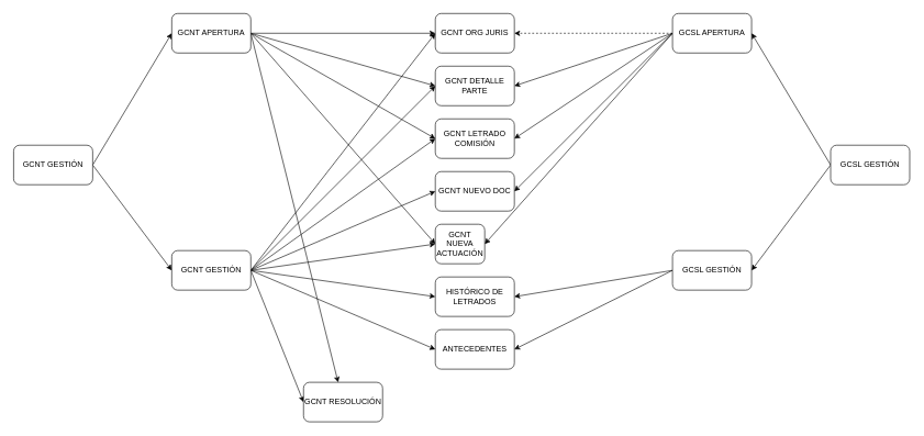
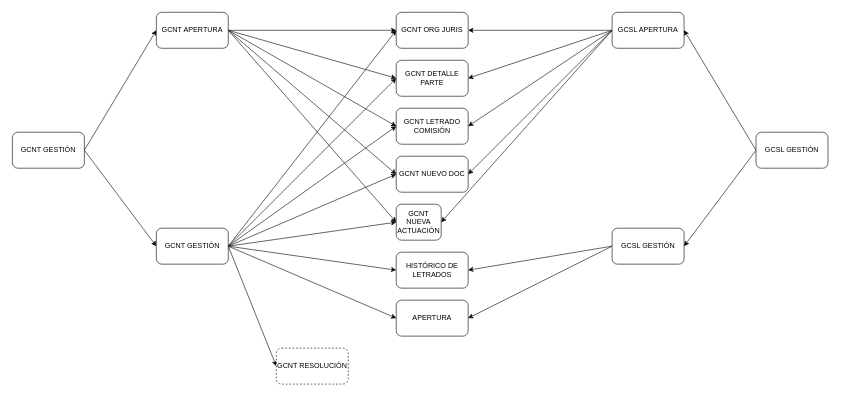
  <mxCell id="0" />
  <mxCell id="1" parent="0" />
  <mxCell id="2" style="rounded=0;orthogonalLoop=1;jettySize=auto;html=1;entryX=0;entryY=0.5;entryDx=0;entryDy=0;exitX=1;exitY=0.5;exitDx=0;exitDy=0;" edge="1" parent="1" source="4" target="10"><mxGeometry relative="1" as="geometry" /></mxCell>
  <mxCell id="3" style="rounded=0;orthogonalLoop=1;jettySize=auto;html=1;entryX=0;entryY=0.5;entryDx=0;entryDy=0;exitX=1;exitY=0.5;exitDx=0;exitDy=0;" edge="1" parent="1" source="4" target="24"><mxGeometry relative="1" as="geometry" /></mxCell>
  <mxCell id="4" value="GCNT GESTIÓN" style="rounded=1;whiteSpace=wrap;html=1;" vertex="1" parent="1"><mxGeometry x="20" y="220" width="120" height="60" as="geometry" /></mxCell>
  <mxCell id="5" style="rounded=0;orthogonalLoop=1;jettySize=auto;html=1;entryX=0;entryY=0.5;entryDx=0;entryDy=0;exitX=1;exitY=0.5;exitDx=0;exitDy=0;" edge="1" parent="1" source="10" target="12"><mxGeometry relative="1" as="geometry" /></mxCell>
  <mxCell id="6" style="rounded=0;orthogonalLoop=1;jettySize=auto;html=1;entryX=0;entryY=0.5;entryDx=0;entryDy=0;exitX=1;exitY=0.5;exitDx=0;exitDy=0;" edge="1" parent="1" source="10" target="11"><mxGeometry relative="1" as="geometry" /></mxCell>
  <mxCell id="7" style="rounded=0;orthogonalLoop=1;jettySize=auto;html=1;entryX=0;entryY=0.5;entryDx=0;entryDy=0;exitX=1;exitY=0.5;exitDx=0;exitDy=0;" edge="1" parent="1" source="10" target="13"><mxGeometry relative="1" as="geometry" /></mxCell>
- <mxCell id="8" style="rounded=0;orthogonalLoop=1;jettySize=auto;html=1;exitX=1;exitY=0.5;exitDx=0;exitDy=0;" edge="1" parent="1" source="10" target="25"><mxGeometry relative="1" as="geometry" /></mxCell>
+ <mxCell id="8" style="rounded=0;orthogonalLoop=1;jettySize=auto;html=1;entryX=0;entryY=0.5;entryDx=0;entryDy=0;exitX=1;exitY=0.5;exitDx=0;exitDy=0;" edge="1" parent="1" source="10" target="14"><mxGeometry relative="1" as="geometry" /></mxCell>
  <mxCell id="9" style="rounded=0;orthogonalLoop=1;jettySize=auto;html=1;entryX=0;entryY=0.5;entryDx=0;entryDy=0;exitX=1;exitY=0.5;exitDx=0;exitDy=0;" edge="1" parent="1" source="10" target="15"><mxGeometry relative="1" as="geometry" /></mxCell>
  <mxCell id="10" value="GCNT APERTURA" style="rounded=1;whiteSpace=wrap;html=1;" vertex="1" parent="1"><mxGeometry x="260" y="20" width="120" height="60" as="geometry" /></mxCell>
  <mxCell id="11" value="GCNT DETALLE PARTE" style="rounded=1;whiteSpace=wrap;html=1;" vertex="1" parent="1"><mxGeometry x="660" y="100" width="120" height="60" as="geometry" /></mxCell>
  <mxCell id="12" value="GCNT ORG JURIS" style="rounded=1;whiteSpace=wrap;html=1;" vertex="1" parent="1"><mxGeometry x="660" y="20" width="120" height="60" as="geometry" /></mxCell>
  <mxCell id="13" value="GCNT LETRADO COMISIÓN" style="rounded=1;whiteSpace=wrap;html=1;" vertex="1" parent="1"><mxGeometry x="660" y="180" width="120" height="60" as="geometry" /></mxCell>
  <mxCell id="14" value="GCNT NUEVO DOC" style="rounded=1;whiteSpace=wrap;html=1;" vertex="1" parent="1"><mxGeometry x="660" y="260" width="120" height="60" as="geometry" /></mxCell>
  <mxCell id="15" value="GCNT NUEVA ACTUACIÓN" style="rounded=1;whiteSpace=wrap;html=1;" vertex="1" parent="1"><mxGeometry x="660" y="340" width="75" height="60" as="geometry" /></mxCell>
  <mxCell id="16" style="rounded=0;orthogonalLoop=1;jettySize=auto;html=1;entryX=0;entryY=0.5;entryDx=0;entryDy=0;exitX=1;exitY=0.5;exitDx=0;exitDy=0;" edge="1" parent="1" source="24" target="15"><mxGeometry relative="1" as="geometry" /></mxCell>
  <mxCell id="17" style="rounded=0;orthogonalLoop=1;jettySize=auto;html=1;entryX=0;entryY=0.5;entryDx=0;entryDy=0;exitX=1;exitY=0.5;exitDx=0;exitDy=0;" edge="1" parent="1" source="24" target="14"><mxGeometry relative="1" as="geometry" /></mxCell>
  <mxCell id="18" style="rounded=0;orthogonalLoop=1;jettySize=auto;html=1;entryX=0;entryY=0.5;entryDx=0;entryDy=0;exitX=1;exitY=0.5;exitDx=0;exitDy=0;" edge="1" parent="1" source="24" target="11"><mxGeometry relative="1" as="geometry" /></mxCell>
  <mxCell id="19" style="rounded=0;orthogonalLoop=1;jettySize=auto;html=1;entryX=0;entryY=0.5;entryDx=0;entryDy=0;exitX=1;exitY=0.5;exitDx=0;exitDy=0;" edge="1" parent="1" source="24" target="12"><mxGeometry relative="1" as="geometry" /></mxCell>
  <mxCell id="20" style="rounded=0;orthogonalLoop=1;jettySize=auto;html=1;entryX=0;entryY=0.5;entryDx=0;entryDy=0;exitX=1;exitY=0.5;exitDx=0;exitDy=0;" edge="1" parent="1" source="24" target="13"><mxGeometry relative="1" as="geometry"><mxPoint x="380" y="130" as="sourcePoint" /></mxGeometry></mxCell>
  <mxCell id="21" style="rounded=0;orthogonalLoop=1;jettySize=auto;html=1;entryX=0;entryY=0.5;entryDx=0;entryDy=0;exitX=1;exitY=0.5;exitDx=0;exitDy=0;" edge="1" parent="1" source="24" target="25"><mxGeometry relative="1" as="geometry" /></mxCell>
  <mxCell id="22" style="rounded=0;orthogonalLoop=1;jettySize=auto;html=1;entryX=0;entryY=0.5;entryDx=0;entryDy=0;exitX=1;exitY=0.5;exitDx=0;exitDy=0;" edge="1" parent="1" source="24" target="26"><mxGeometry relative="1" as="geometry" /></mxCell>
  <mxCell id="23" style="rounded=0;orthogonalLoop=1;jettySize=auto;html=1;entryX=0;entryY=0.5;entryDx=0;entryDy=0;exitX=1;exitY=0.5;exitDx=0;exitDy=0;" edge="1" parent="1" source="24" target="27"><mxGeometry relative="1" as="geometry" /></mxCell>
  <mxCell id="24" value="GCNT GESTIÓN" style="rounded=1;whiteSpace=wrap;html=1;" vertex="1" parent="1"><mxGeometry x="260" y="380" width="120" height="60" as="geometry" /></mxCell>
- <mxCell id="25" value="GCNT RESOLUCIÓN" style="rounded=1;whiteSpace=wrap;html=1;" vertex="1" parent="1"><mxGeometry x="460" y="580" width="120" height="60" as="geometry" /></mxCell>
+ <mxCell id="25" value="GCNT RESOLUCIÓN" style="rounded=1;whiteSpace=wrap;html=1;dashed=1;" vertex="1" parent="1"><mxGeometry x="460" y="580" width="120" height="60" as="geometry" /></mxCell>
  <mxCell id="26" value="HISTÓRICO DE LETRADOS" style="rounded=1;whiteSpace=wrap;html=1;" vertex="1" parent="1"><mxGeometry x="660" y="420" width="120" height="60" as="geometry" /></mxCell>
- <mxCell id="27" value="ANTECEDENTES" style="rounded=1;whiteSpace=wrap;html=1;" vertex="1" parent="1"><mxGeometry x="660" y="500" width="120" height="60" as="geometry" /></mxCell>
- <mxCell id="28" style="edgeStyle=orthogonalEdgeStyle;rounded=0;orthogonalLoop=1;jettySize=auto;html=1;entryX=1;entryY=0.5;entryDx=0;entryDy=0;dashed=1;" edge="1" parent="1" source="33" target="12"><mxGeometry relative="1" as="geometry" /></mxCell>
+ <mxCell id="27" value="APERTURA" style="rounded=1;whiteSpace=wrap;html=1;" vertex="1" parent="1"><mxGeometry x="660" y="500" width="120" height="60" as="geometry" /></mxCell>
+ <mxCell id="28" style="edgeStyle=orthogonalEdgeStyle;rounded=0;orthogonalLoop=1;jettySize=auto;html=1;entryX=1;entryY=0.5;entryDx=0;entryDy=0;" edge="1" parent="1" source="33" target="12"><mxGeometry relative="1" as="geometry" /></mxCell>
  <mxCell id="29" style="rounded=0;orthogonalLoop=1;jettySize=auto;html=1;entryX=1;entryY=0.5;entryDx=0;entryDy=0;exitX=0;exitY=0.5;exitDx=0;exitDy=0;" edge="1" parent="1" source="33" target="11"><mxGeometry relative="1" as="geometry" /></mxCell>
  <mxCell id="30" style="rounded=0;orthogonalLoop=1;jettySize=auto;html=1;entryX=1;entryY=0.5;entryDx=0;entryDy=0;exitX=0;exitY=0.5;exitDx=0;exitDy=0;" edge="1" parent="1" source="33" target="13"><mxGeometry relative="1" as="geometry" /></mxCell>
  <mxCell id="31" style="rounded=0;orthogonalLoop=1;jettySize=auto;html=1;entryX=1;entryY=0.5;entryDx=0;entryDy=0;exitX=0;exitY=0.5;exitDx=0;exitDy=0;" edge="1" parent="1" source="33" target="14"><mxGeometry relative="1" as="geometry" /></mxCell>
  <mxCell id="32" style="rounded=0;orthogonalLoop=1;jettySize=auto;html=1;entryX=1;entryY=0.5;entryDx=0;entryDy=0;exitX=0;exitY=0.5;exitDx=0;exitDy=0;" edge="1" parent="1" source="33" target="15"><mxGeometry relative="1" as="geometry" /></mxCell>
  <mxCell id="33" value="GCSL APERTURA" style="rounded=1;whiteSpace=wrap;html=1;" vertex="1" parent="1"><mxGeometry x="1020" y="20" width="120" height="60" as="geometry" /></mxCell>
  <mxCell id="34" style="rounded=0;orthogonalLoop=1;jettySize=auto;html=1;entryX=1;entryY=0.5;entryDx=0;entryDy=0;exitX=0;exitY=0.5;exitDx=0;exitDy=0;" edge="1" parent="1" source="36" target="39"><mxGeometry relative="1" as="geometry" /></mxCell>
  <mxCell id="35" style="rounded=0;orthogonalLoop=1;jettySize=auto;html=1;entryX=1;entryY=0.5;entryDx=0;entryDy=0;exitX=0;exitY=0.5;exitDx=0;exitDy=0;" edge="1" parent="1" source="36" target="33"><mxGeometry relative="1" as="geometry" /></mxCell>
  <mxCell id="36" value="GCSL GESTIÓN" style="rounded=1;whiteSpace=wrap;html=1;" vertex="1" parent="1"><mxGeometry x="1260" y="220" width="120" height="60" as="geometry" /></mxCell>
  <mxCell id="37" style="rounded=0;orthogonalLoop=1;jettySize=auto;html=1;entryX=1;entryY=0.5;entryDx=0;entryDy=0;exitX=0;exitY=0.5;exitDx=0;exitDy=0;" edge="1" parent="1" source="39" target="26"><mxGeometry relative="1" as="geometry" /></mxCell>
  <mxCell id="38" style="rounded=0;orthogonalLoop=1;jettySize=auto;html=1;entryX=1;entryY=0.5;entryDx=0;entryDy=0;exitX=0;exitY=0.5;exitDx=0;exitDy=0;" edge="1" parent="1" source="39" target="27"><mxGeometry relative="1" as="geometry" /></mxCell>
  <mxCell id="39" value="GCSL GESTIÓN" style="rounded=1;whiteSpace=wrap;html=1;" vertex="1" parent="1"><mxGeometry x="1020" y="380" width="120" height="60" as="geometry" /></mxCell>
